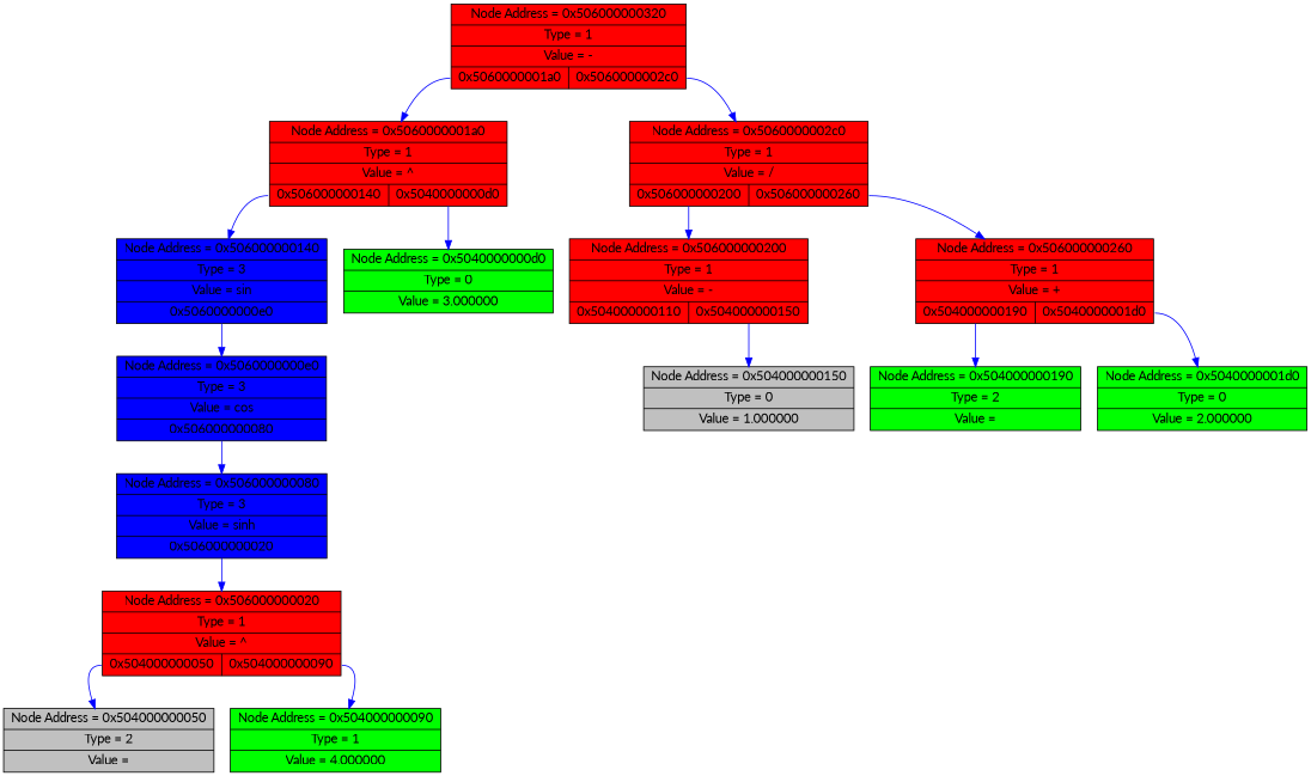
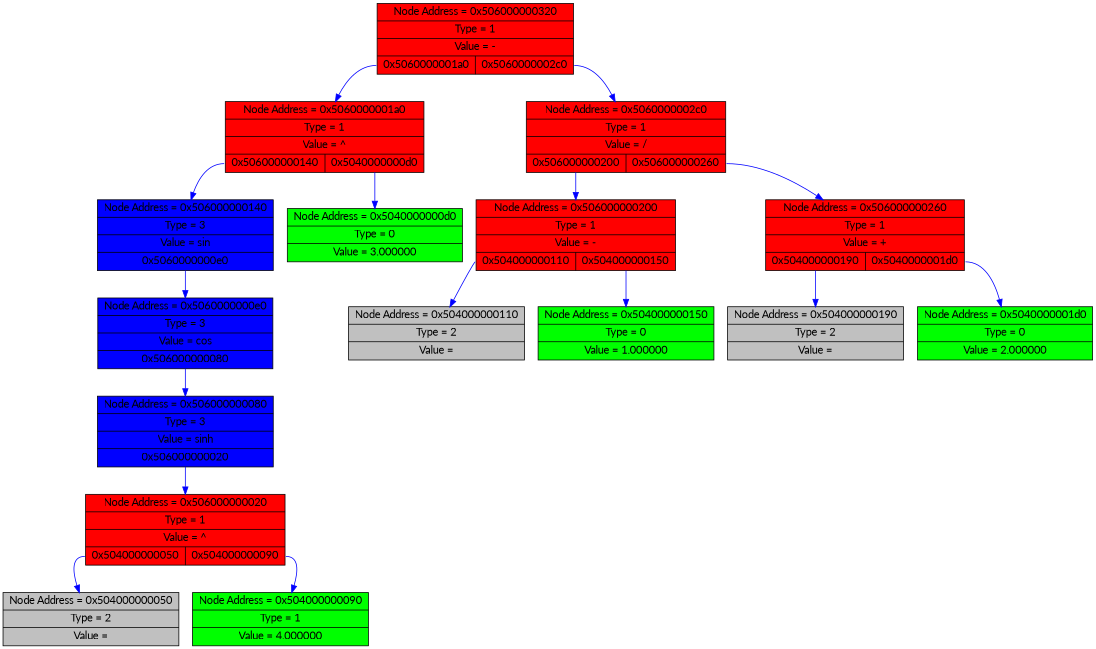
  digraph {
    fontname=Lato
    rankdir=TB
    node [color=black fillcolor=red fontisze=16 fontname=Lato rank=3 shape=record style=filled]
    edge [color=blue fontname=Lato tailport=d0]
    n1 [label="{<adr> Node Address =  0x506000000320| <type> Type = 1|<value> Value = -|{<d0>0x5060000001a0|<d1>0x5060000002c0}}" rank=0]
    n2 [label="{<adr> Node Address =  0x5060000001a0| <type> Type = 1|<value> Value = ^|{<d0>0x506000000140|<d1>0x5040000000d0}}" rank=1]
    n3 [label="{<adr> Node Address =  0x5060000002c0| <type> Type = 1|<value> Value = /|{<d0>0x506000000200|<d1>0x506000000260}}" rank=2]
    n4 [fillcolor=blue label="{<adr> Node Address =  0x506000000140| <type> Type = 3|<value> Value = sin|{<d0>0x5060000000e0}}" rank=2]
    n5 [fillcolor=green label="{<adr> Node Address =  0x5040000000d0| <type> Type = 0|<value> Value = 3.000000}"]
    n6 [label="{<adr> Node Address =  0x506000000200| <type> Type = 1|<value> Value = -|{<d0>0x504000000110|<d1>0x504000000150}}"]
    n7 [label="{<adr> Node Address =  0x506000000260| <type> Type = 1|<value> Value = +|{<d0>0x504000000190|<d1>0x5040000001d0}}" rank=4]
    n8 [fillcolor=blue label="{<adr> Node Address =  0x5060000000e0| <type> Type = 3|<value> Value = cos|{<d0>0x506000000080}}"]
    n9 [fillcolor=blue label="{<adr> Node Address =  0x506000000080| <type> Type = 3|<value> Value = sinh|{<d0>0x506000000020}}" rank=4]
    n10 [label="{<adr> Node Address =  0x506000000020| <type> Type = 1|<value> Value = ^|{<d0>0x504000000050|<d1>0x504000000090}}" rank=5]
    n11 [fillcolor=grey label="{<adr> Node Address =  0x504000000050| <type> Type = 2|<value> Value = }" rank=6]
    n12 [fillcolor=green label="{<adr> Node Address =  0x504000000090| <type> Type = 1|<value> Value = 4.000000}" rank=7]
-   n14 [fillcolor=grey label="{<adr> Node Address =  0x504000000150| <type> Type = 0|<value> Value = 1.000000}" rank=5]
-   n15 [fillcolor=green label="{<adr> Node Address =  0x504000000190| <type> Type = 2|<value> Value = }" rank=5]
+   n13 [fillcolor=grey label="{<adr> Node Address =  0x504000000110| <type> Type = 2|<value> Value = }" rank=4]
+   n14 [fillcolor=green label="{<adr> Node Address =  0x504000000150| <type> Type = 0|<value> Value = 1.000000}" rank=5]
+   n15 [fillcolor=grey label="{<adr> Node Address =  0x504000000190| <type> Type = 2|<value> Value = }" rank=5]
    n16 [fillcolor=green label="{<adr> Node Address =  0x5040000001d0| <type> Type = 0|<value> Value = 2.000000}" rank=6]
    n1 -> n2
    n1 -> n3 [tailport=d1]
    n2 -> n4
    n2 -> n5 [tailport=d1]
    n3 -> n6
    n3 -> n7 [tailport=d1]
    n4 -> n8
+   n6 -> n13
    n6 -> n14 [tailport=d1]
    n7 -> n15
    n7 -> n16 [tailport=d1]
    n8 -> n9
    n9 -> n10
    n10 -> n11
    n10 -> n12 [tailport=d1]
  }
